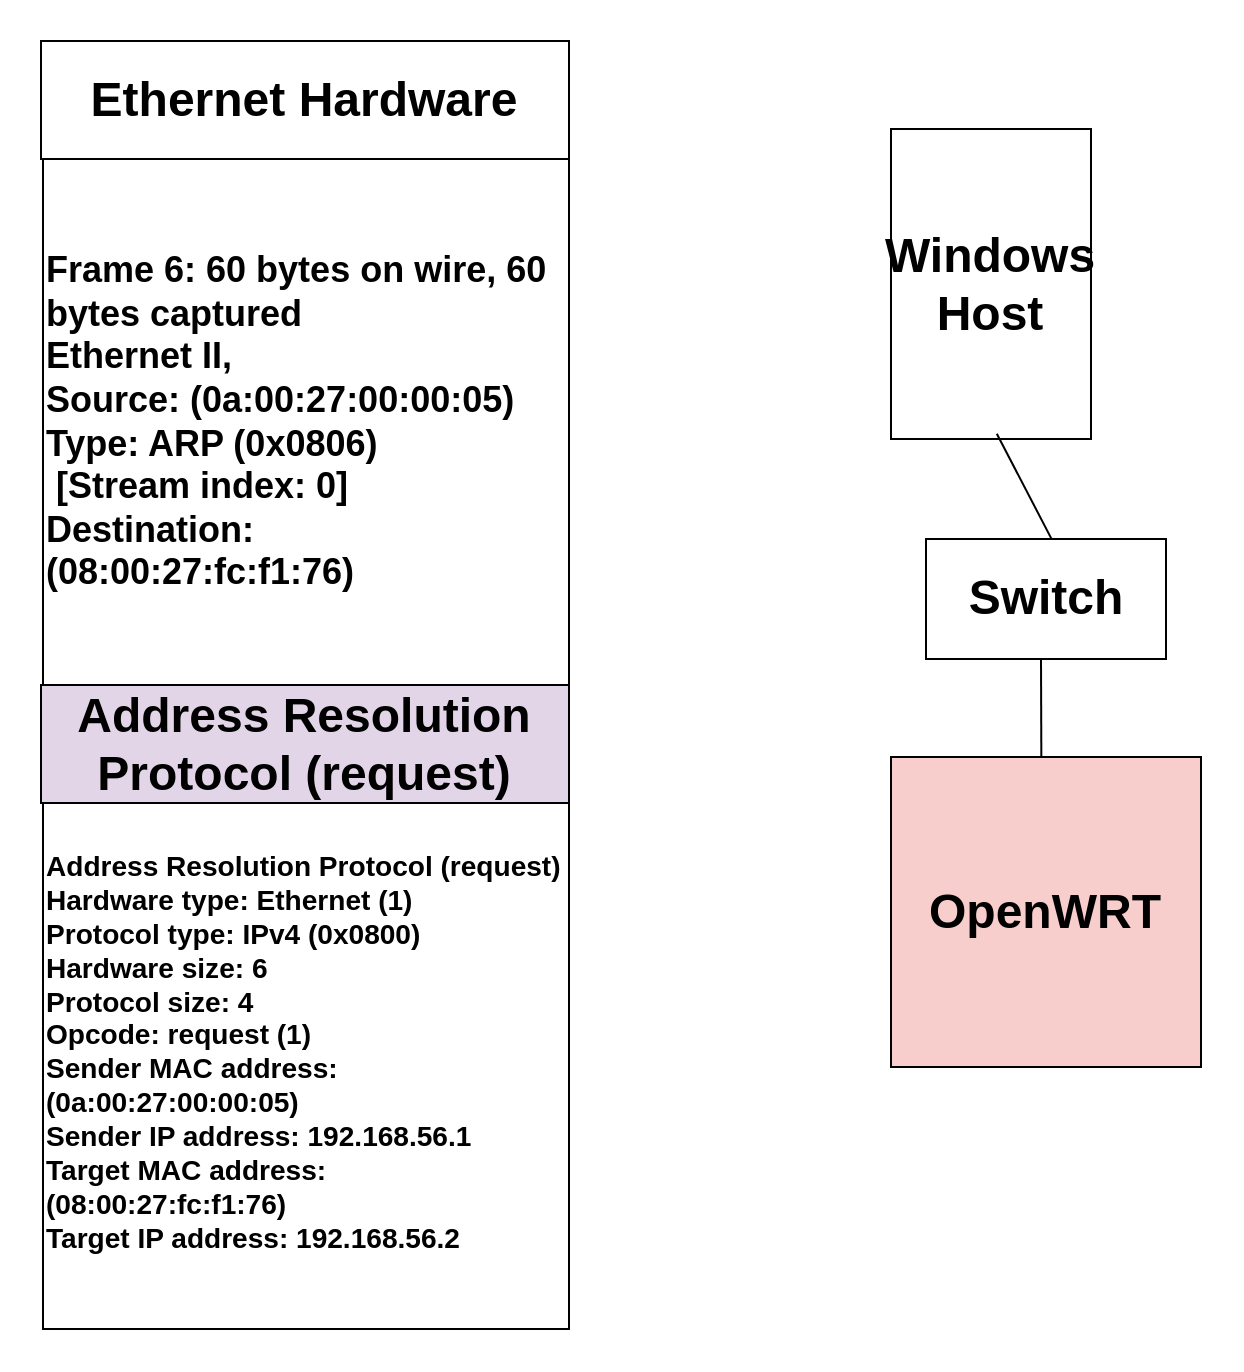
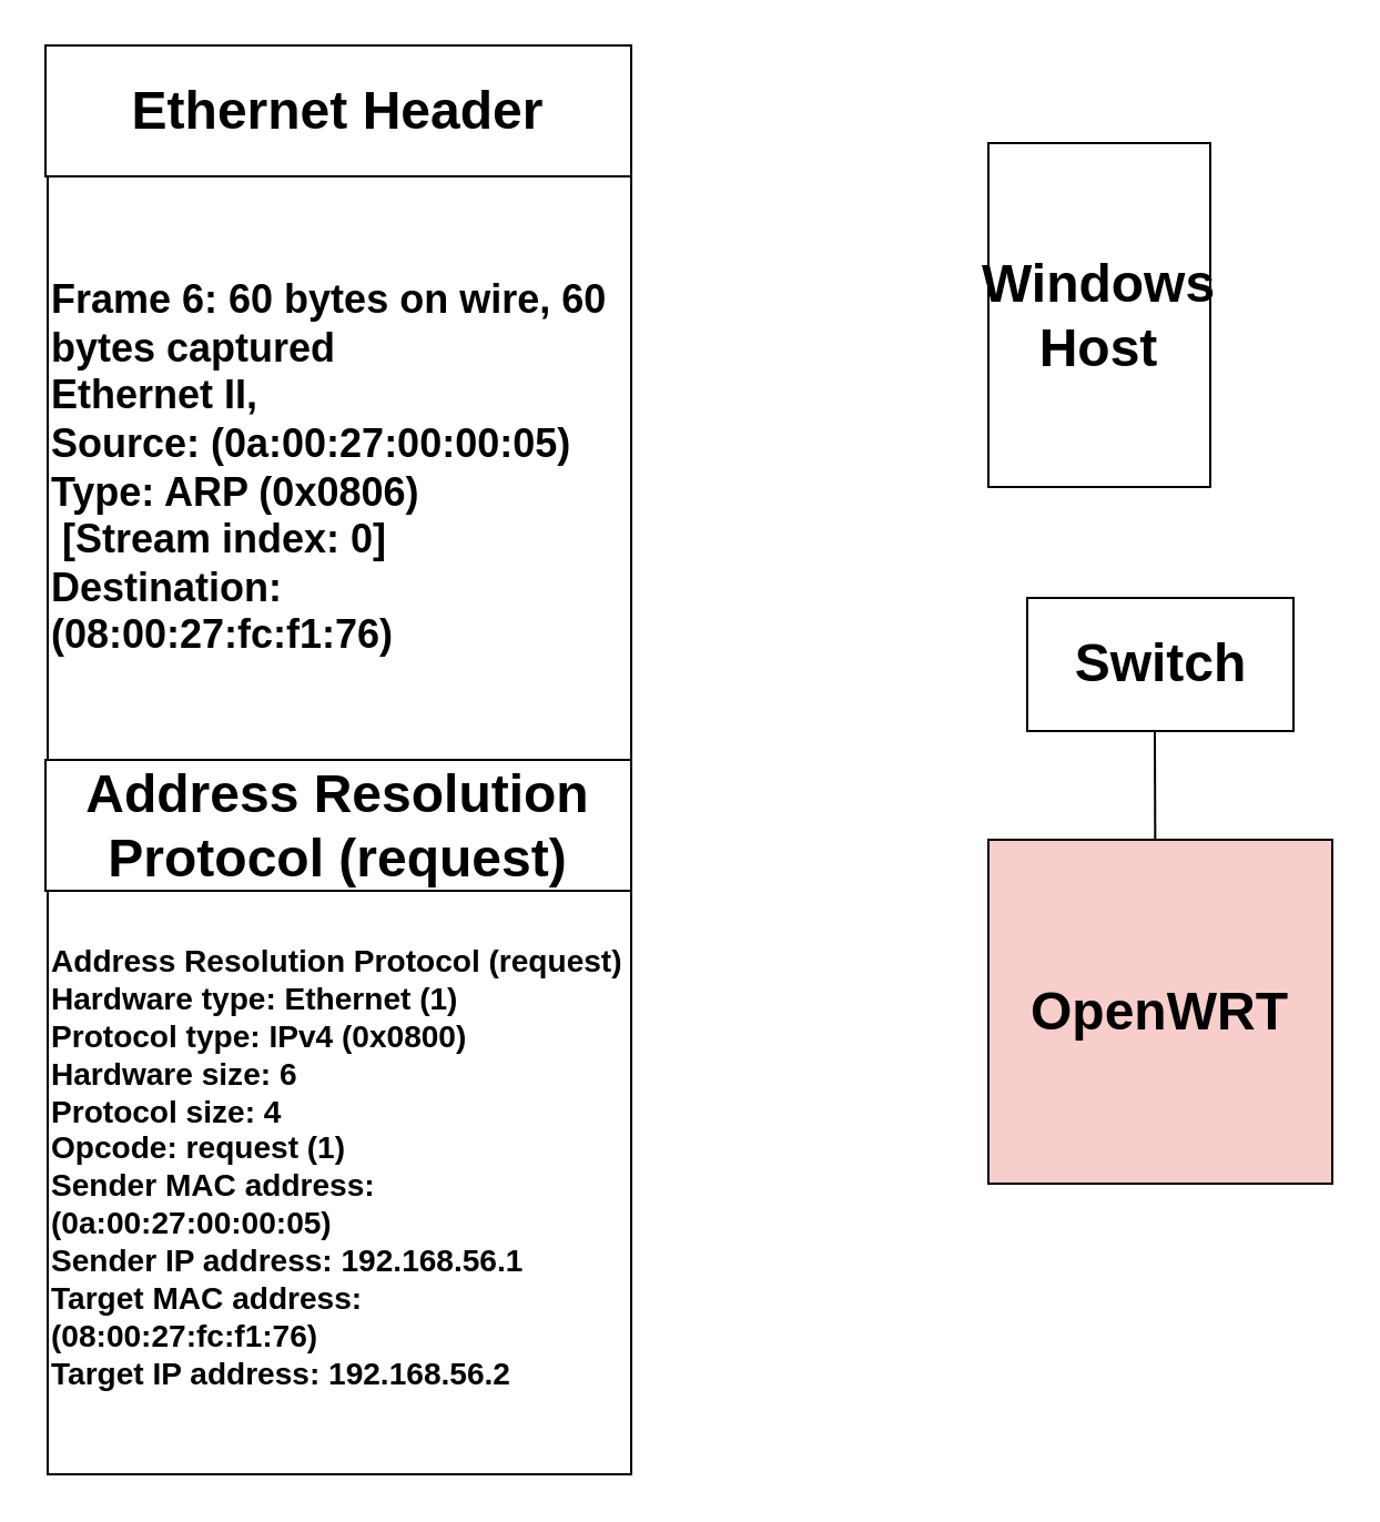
  <mxCell id="0" />
  <mxCell id="1" parent="0" />
  <mxCell id="2" value="&lt;h2&gt;Frame 6: 60 bytes on wire, 60 bytes captured&lt;br&gt;Ethernet II,&amp;nbsp;&lt;br&gt;Source: (0a:00:27:00:00:05)&lt;br&gt;Type: ARP (0x0806)&lt;br&gt;&amp;nbsp;[Stream index: 0]&lt;br&gt;Destination: (08:00:27:fc:f1:76)&lt;/h2&gt;" style="whiteSpace=wrap;html=1;aspect=fixed;align=left;" vertex="1" parent="1"><mxGeometry x="21" y="79" width="263" height="263" as="geometry" /></mxCell>
- <mxCell id="3" value="&lt;h1&gt;Ethernet Hardware&lt;/h1&gt;" style="rounded=0;whiteSpace=wrap;html=1;" vertex="1" parent="1"><mxGeometry x="20" y="20" width="264" height="59" as="geometry" /></mxCell>
+ <mxCell id="3" value="&lt;h1&gt;Ethernet Header&lt;/h1&gt;" style="rounded=0;whiteSpace=wrap;html=1;" vertex="1" parent="1"><mxGeometry x="20" y="20" width="264" height="59" as="geometry" /></mxCell>
  <mxCell id="4" value="&lt;h3&gt;Address Resolution Protocol (request)&lt;br&gt;Hardware type: Ethernet (1)&lt;br&gt;Protocol type: IPv4 (0x0800)&lt;br&gt;Hardware size: 6&lt;br&gt;Protocol size: 4&lt;br&gt;Opcode: request (1)&lt;br&gt;Sender MAC address: (0a:00:27:00:00:05)&lt;br&gt;Sender IP address: 192.168.56.1&lt;br&gt;Target MAC address: (08:00:27:fc:f1:76)&lt;br&gt;Target IP address: 192.168.56.2&lt;/h3&gt;&lt;div&gt;&lt;br&gt;&lt;/div&gt;" style="whiteSpace=wrap;html=1;aspect=fixed;align=left;" vertex="1" parent="1"><mxGeometry x="21" y="401" width="263" height="263" as="geometry" /></mxCell>
- <mxCell id="5" value="&lt;h1&gt;Address Resolution Protocol (request)&lt;/h1&gt;" style="rounded=0;whiteSpace=wrap;html=1;fillColor=#e1d5e7;" vertex="1" parent="1"><mxGeometry x="20" y="342" width="264" height="59" as="geometry" /></mxCell>
+ <mxCell id="5" value="&lt;h1&gt;Address Resolution Protocol (request)&lt;/h1&gt;" style="rounded=0;whiteSpace=wrap;html=1;" vertex="1" parent="1"><mxGeometry x="20" y="342" width="264" height="59" as="geometry" /></mxCell>
  <mxCell id="6" value="&lt;h1&gt;Windows Host&lt;/h1&gt;" style="whiteSpace=wrap;html=1;aspect=fixed;" vertex="1" parent="1"><mxGeometry x="445" y="64" width="100" height="155" as="geometry" /></mxCell>
  <mxCell id="7" value="&lt;h1&gt;Switch&lt;/h1&gt;" style="rounded=0;whiteSpace=wrap;html=1;fillColor=default;strokeColor=default;gradientColor=none;" vertex="1" parent="1"><mxGeometry x="462.5" y="269" width="120" height="60" as="geometry" /></mxCell>
  <mxCell id="8" value="&lt;h1&gt;OpenWRT&lt;/h1&gt;" style="whiteSpace=wrap;html=1;aspect=fixed;fillColor=#f8cecc;" vertex="1" parent="1"><mxGeometry x="445" y="378" width="155" height="155" as="geometry" /></mxCell>
- <mxCell id="9" value="" style="endArrow=none;html=1;rounded=0;entryX=0.529;entryY=0.983;entryDx=0;entryDy=0;entryPerimeter=0;exitX=0.524;exitY=0.003;exitDx=0;exitDy=0;exitPerimeter=0;" edge="1" parent="1" source="7" target="6"><mxGeometry width="50" height="50" relative="1" as="geometry"><mxPoint x="528" y="267" as="sourcePoint" /><mxPoint x="528" y="221" as="targetPoint" /></mxGeometry></mxCell>
  <mxCell id="10" value="" style="endArrow=none;html=1;rounded=0;entryX=0.529;entryY=0.983;entryDx=0;entryDy=0;entryPerimeter=0;exitX=0.485;exitY=-0.003;exitDx=0;exitDy=0;exitPerimeter=0;" edge="1" parent="1" source="8"><mxGeometry width="50" height="50" relative="1" as="geometry"><mxPoint x="519" y="377" as="sourcePoint" /><mxPoint x="520" y="329" as="targetPoint" /></mxGeometry></mxCell>
